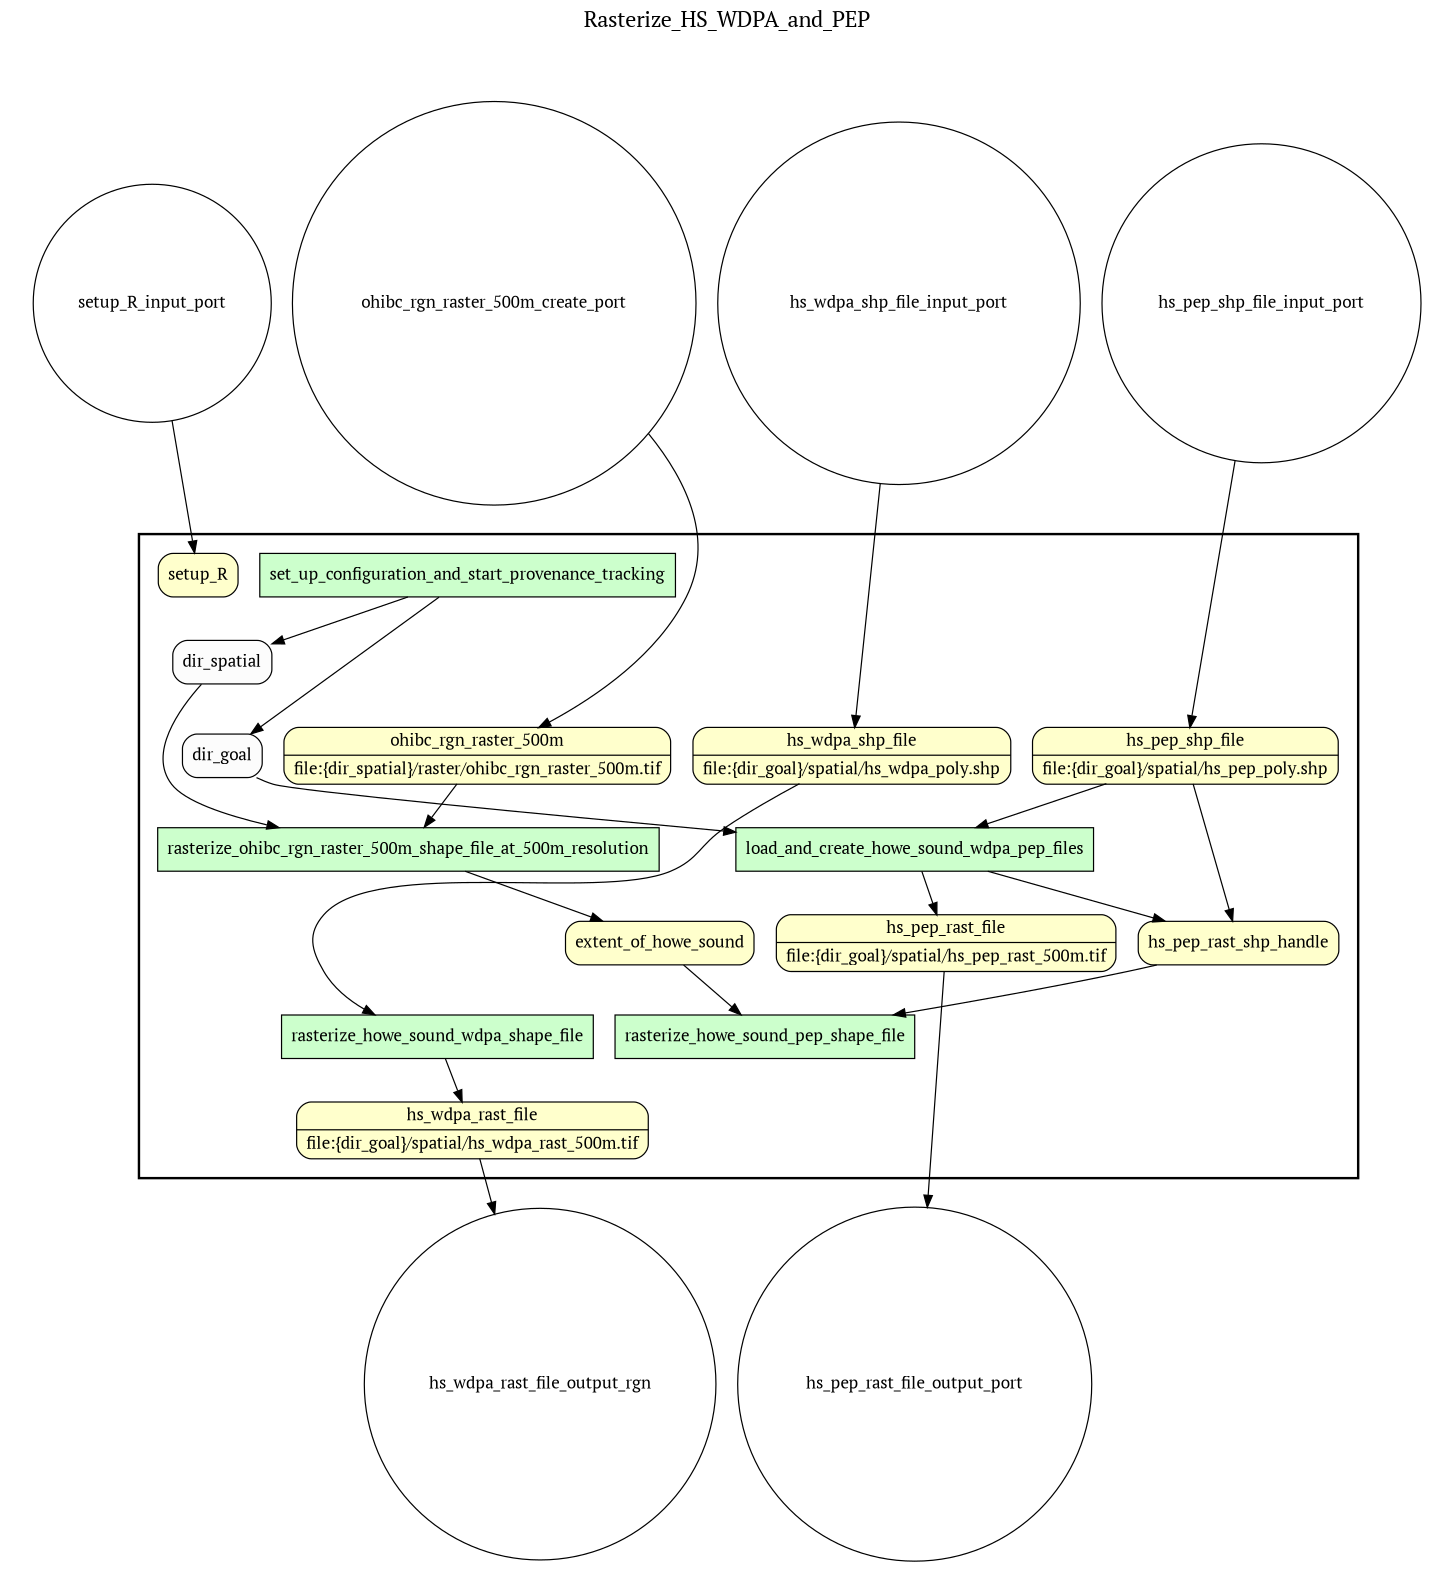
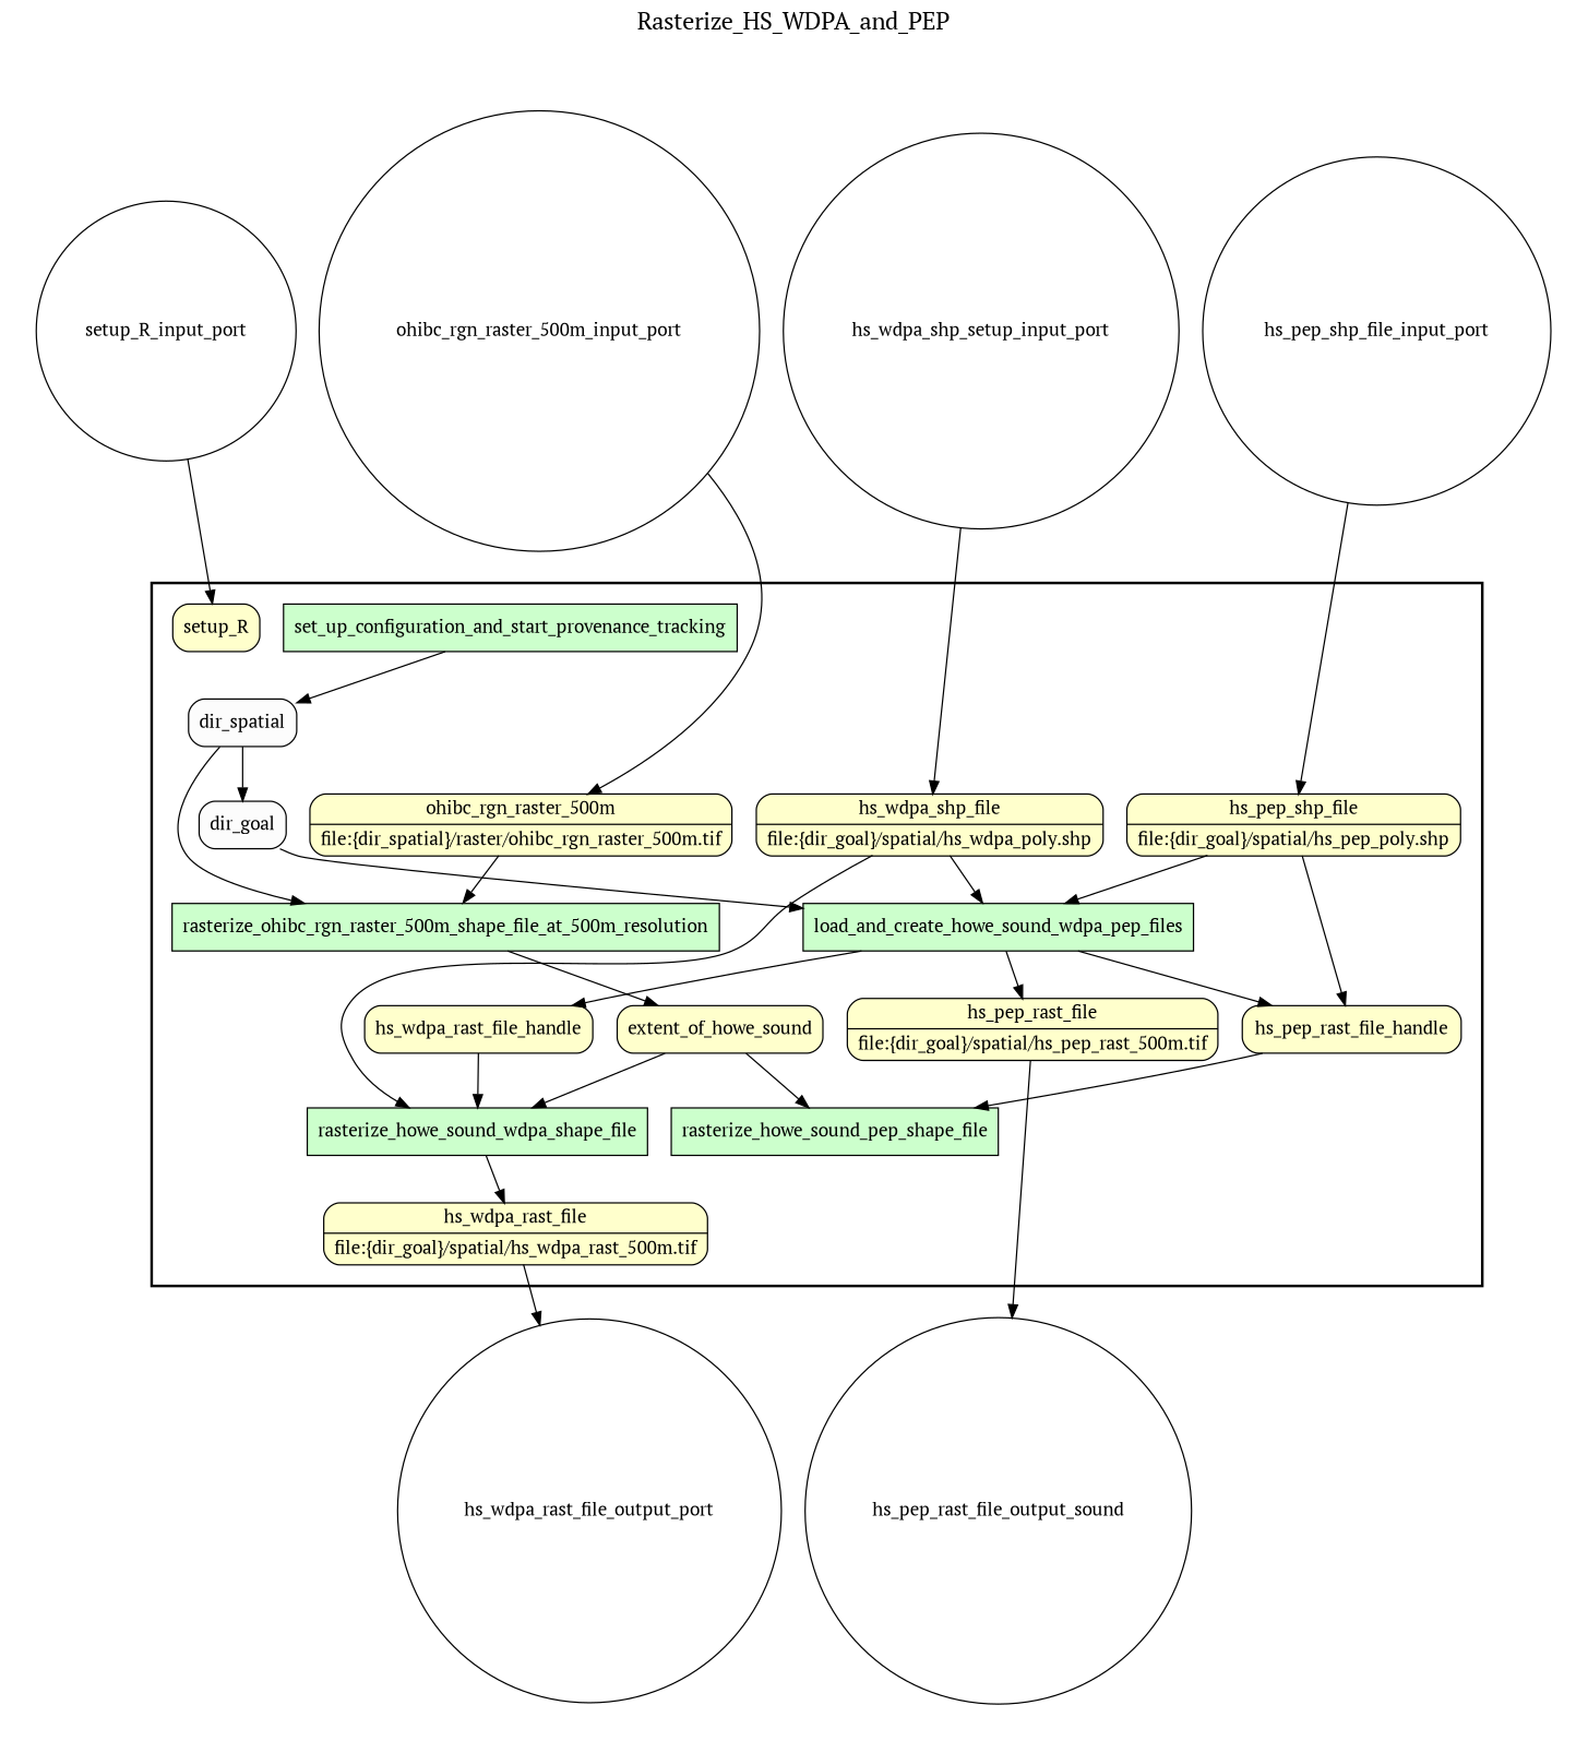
  digraph {
    fontname="PT Serif"
    fontsize=18
    label=Rasterize_HS_WDPA_and_PEP
    labelloc=t
    rankdir=TB
    node [fillcolor="#FFFFCC" fontname="PT Serif" peripheries=1 shape=box style="rounded,filled"]
    edge [fontname="PT Serif"]
    set_up_configuration_and_start_provenance_tracking [fillcolor="#CCFFCC" style=filled]
    dir_spatial [fillcolor="#FCFCFC"]
    dir_goal [fillcolor="#FCFCFC"]
    rasterize_ohibc_rgn_raster_500m_shape_file_at_500m_resolution [fillcolor="#CCFFCC" style=filled]
    extent_of_howe_sound
    load_and_create_howe_sound_wdpa_pep_files [fillcolor="#CCFFCC" style=filled]
-   hs_pep_rast_file_handle [label=hs_pep_rast_shp_handle]
+   hs_wdpa_rast_file_handle
+   hs_pep_rast_file_handle
    rasterize_howe_sound_wdpa_shape_file [fillcolor="#CCFFCC" style=filled]
    n10 [label="{<f0> hs_wdpa_rast_file |<f1> file\:\{dir_goal\}/spatial/hs_wdpa_rast_500m.tif}" rankdir=LR shape=record]
    rasterize_howe_sound_pep_shape_file [fillcolor="#CCFFCC" style=filled]
    n12 [label="{<f0> hs_pep_rast_file |<f1> file\:\{dir_goal\}/spatial/hs_pep_rast_500m.tif}" rankdir=LR shape=record]
    setup_R
    n14 [label="{<f0> ohibc_rgn_raster_500m |<f1> file\:\{dir_spatial\}/raster/ohibc_rgn_raster_500m.tif}" rankdir=LR shape=record]
    n15 [label="{<f0> hs_wdpa_shp_file |<f1> file\:\{dir_goal\}/spatial/hs_wdpa_poly.shp}" rankdir=LR shape=record]
    n16 [label="{<f0> hs_pep_shp_file |<f1> file\:\{dir_goal\}/spatial/hs_pep_poly.shp}" rankdir=LR shape=record]
    setup_R_input_port [fillcolor="#FFFFFF" shape=circle width=0.2]
-   hs_wdpa_shp_file_input_port [fillcolor="#FFFFFF" shape=circle width=0.2]
+   hs_wdpa_shp_file_input_port [fillcolor="#FFFFFF" shape=circle width=0.2 label=hs_wdpa_shp_setup_input_port]
    hs_pep_shp_file_input_port [fillcolor="#FFFFFF" shape=circle width=0.2]
-   ohibc_rgn_raster_500m_input_port [fillcolor="#FFFFFF" shape=circle width=0.2 label=ohibc_rgn_raster_500m_create_port]
-   hs_wdpa_rast_file_output_port [fillcolor="#FFFFFF" shape=circle width=0.2 label=hs_wdpa_rast_file_output_rgn]
-   hs_pep_rast_file_output_port [fillcolor="#FFFFFF" shape=circle width=0.2]
+   ohibc_rgn_raster_500m_input_port [fillcolor="#FFFFFF" shape=circle width=0.2]
+   hs_wdpa_rast_file_output_port [fillcolor="#FFFFFF" shape=circle width=0.2]
+   hs_pep_rast_file_output_port [fillcolor="#FFFFFF" shape=circle width=0.2 label=hs_pep_rast_file_output_sound]
    subgraph cluster_1 {
      color=black
      label=""
      penwidth=2
      subgraph cluster_2 {
        color=white
        label=""
        penwidth=2
        set_up_configuration_and_start_provenance_tracking
        dir_spatial
        dir_goal
        rasterize_ohibc_rgn_raster_500m_shape_file_at_500m_resolution
        extent_of_howe_sound
        load_and_create_howe_sound_wdpa_pep_files
+       hs_wdpa_rast_file_handle
        hs_pep_rast_file_handle
        rasterize_howe_sound_wdpa_shape_file
        n10
        rasterize_howe_sound_pep_shape_file
        n12
        setup_R
        n14
        n15
        n16
      }
    }
    subgraph cluster_3 {
      color=white
      label=""
      subgraph cluster_4 {
        color=white
        label=""
        hs_wdpa_rast_file_output_port
        hs_pep_rast_file_output_port
      }
    }
    subgraph cluster_5 {
      color=white
      label=""
      subgraph cluster_6 {
        color=white
        label=""
        setup_R_input_port
        hs_wdpa_shp_file_input_port
        hs_pep_shp_file_input_port
        ohibc_rgn_raster_500m_input_port
      }
    }
    set_up_configuration_and_start_provenance_tracking -> dir_spatial
-   set_up_configuration_and_start_provenance_tracking -> dir_goal
+   dir_spatial -> dir_goal
    dir_spatial -> rasterize_ohibc_rgn_raster_500m_shape_file_at_500m_resolution
    dir_goal -> load_and_create_howe_sound_wdpa_pep_files
    rasterize_ohibc_rgn_raster_500m_shape_file_at_500m_resolution -> extent_of_howe_sound
+   extent_of_howe_sound -> rasterize_howe_sound_wdpa_shape_file
    extent_of_howe_sound -> rasterize_howe_sound_pep_shape_file
+   load_and_create_howe_sound_wdpa_pep_files -> hs_wdpa_rast_file_handle
    load_and_create_howe_sound_wdpa_pep_files -> hs_pep_rast_file_handle
    load_and_create_howe_sound_wdpa_pep_files -> n12
+   hs_wdpa_rast_file_handle -> rasterize_howe_sound_wdpa_shape_file
    hs_pep_rast_file_handle -> rasterize_howe_sound_pep_shape_file
    rasterize_howe_sound_wdpa_shape_file -> n10
    n10 -> hs_wdpa_rast_file_output_port
    n12 -> hs_pep_rast_file_output_port
    n14 -> rasterize_ohibc_rgn_raster_500m_shape_file_at_500m_resolution
+   n15 -> load_and_create_howe_sound_wdpa_pep_files
    n15 -> rasterize_howe_sound_wdpa_shape_file
    n16 -> load_and_create_howe_sound_wdpa_pep_files
    n16 -> hs_pep_rast_file_handle
    setup_R_input_port -> setup_R
    hs_wdpa_shp_file_input_port -> n15
    hs_pep_shp_file_input_port -> n16
    ohibc_rgn_raster_500m_input_port -> n14
  }
